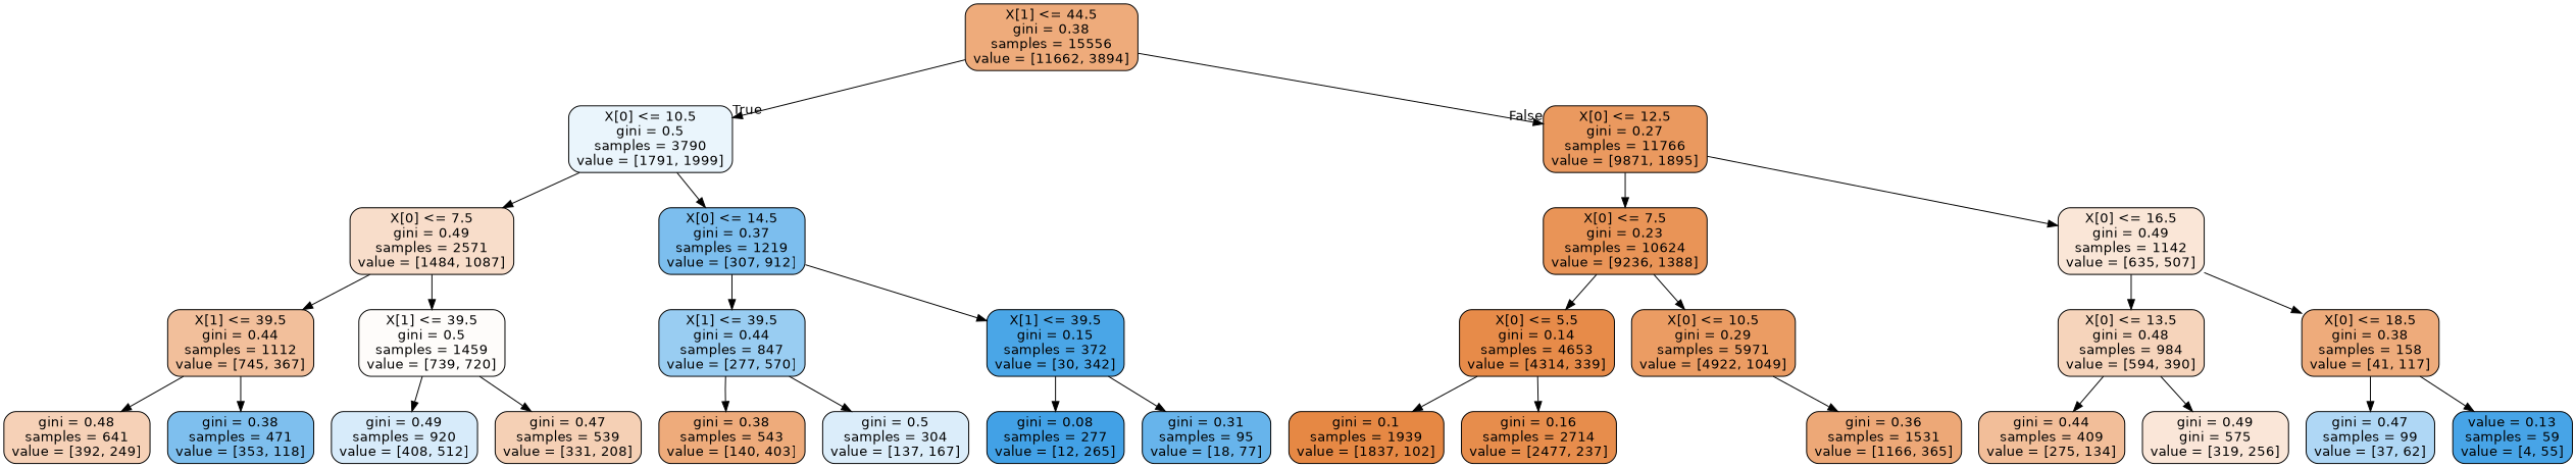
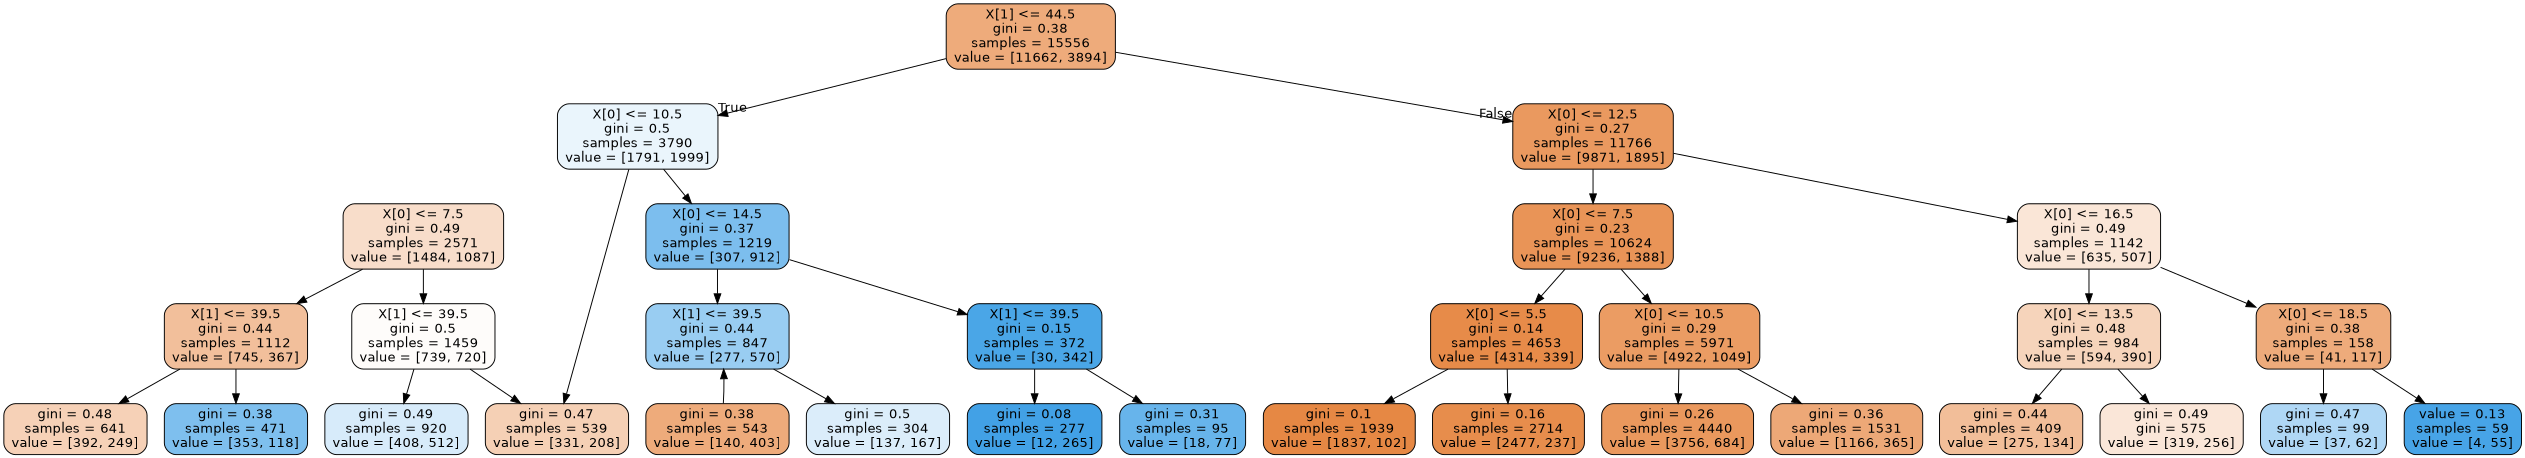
  digraph {
    node [color=black fillcolor="#eeab7b" fontname=helvetica shape=box style="filled, rounded"]
    edge [fontname=helvetica]
    n1 [label="X[1] <= 44.5\ngini = 0.38\nsamples = 15556\nvalue = [11662, 3894]"]
    n2 [fillcolor="#eaf5fc" label="X[0] <= 10.5\ngini = 0.5\nsamples = 3790\nvalue = [1791, 1999]"]
    n3 [fillcolor="#ea995f" label="X[0] <= 12.5\ngini = 0.27\nsamples = 11766\nvalue = [9871, 1895]"]
    n4 [fillcolor="#f8ddca" label="X[0] <= 7.5\ngini = 0.49\nsamples = 2571\nvalue = [1484, 1087]"]
    n5 [fillcolor="#7cbeee" label="X[0] <= 14.5\ngini = 0.37\nsamples = 1219\nvalue = [307, 912]"]
    n6 [fillcolor="#e99457" label="X[0] <= 7.5\ngini = 0.23\nsamples = 10624\nvalue = [9236, 1388]"]
    n7 [fillcolor="#fae6d7" label="X[0] <= 16.5\ngini = 0.49\nsamples = 1142\nvalue = [635, 507]"]
    n8 [fillcolor="#f2bf9b" label="X[1] <= 39.5\ngini = 0.44\nsamples = 1112\nvalue = [745, 367]"]
    n9 [fillcolor="#fefcfa" label="X[1] <= 39.5\ngini = 0.5\nsamples = 1459\nvalue = [739, 720]"]
    n10 [fillcolor="#99cdf2" label="X[1] <= 39.5\ngini = 0.44\nsamples = 847\nvalue = [277, 570]"]
    n11 [fillcolor="#4aa6e7" label="X[1] <= 39.5\ngini = 0.15\nsamples = 372\nvalue = [30, 342]"]
    n12 [fillcolor="#f6d1b7" label="gini = 0.48\nsamples = 641\nvalue = [392, 249]"]
    n13 [fillcolor="#7ebfee" label="gini = 0.38\nsamples = 471\nvalue = [353, 118]"]
    n14 [fillcolor="#d7ebfa" label="gini = 0.49\nsamples = 920\nvalue = [408, 512]"]
    n15 [fillcolor="#f5d0b5" label="gini = 0.47\nsamples = 539\nvalue = [331, 208]"]
    n16 [label="gini = 0.38\nsamples = 543\nvalue = [140, 403]"]
    n17 [fillcolor="#dbedfa" label="gini = 0.5\nsamples = 304\nvalue = [137, 167]"]
    n18 [fillcolor="#42a1e6" label="gini = 0.08\nsamples = 277\nvalue = [12, 265]"]
    n19 [fillcolor="#67b4eb" label="gini = 0.31\nsamples = 95\nvalue = [18, 77]"]
    n20 [fillcolor="#e78b49" label="X[0] <= 5.5\ngini = 0.14\nsamples = 4653\nvalue = [4314, 339]"]
    n21 [fillcolor="#eb9c63" label="X[0] <= 10.5\ngini = 0.29\nsamples = 5971\nvalue = [4922, 1049]"]
    n22 [fillcolor="#f6d4bb" label="X[0] <= 13.5\ngini = 0.48\nsamples = 984\nvalue = [594, 390]"]
    n23 [label="X[0] <= 18.5\ngini = 0.38\nsamples = 158\nvalue = [41, 117]"]
    n24 [fillcolor="#e68844" label="gini = 0.1\nsamples = 1939\nvalue = [1837, 102]"]
    n25 [fillcolor="#e78d4c" label="gini = 0.16\nsamples = 2714\nvalue = [2477, 237]"]
+   n26 [fillcolor="#ea985d" label="gini = 0.26\nsamples = 4440\nvalue = [3756, 684]"]
    n27 [fillcolor="#eda877" label="gini = 0.36\nsamples = 1531\nvalue = [1166, 365]"]
    n28 [fillcolor="#f2be99" label="gini = 0.44\nsamples = 409\nvalue = [275, 134]"]
    n29 [fillcolor="#fae6d8" label="gini = 0.49\ngini = 575\nvalue = [319, 256]"]
    n30 [fillcolor="#afd7f5" label="gini = 0.47\nsamples = 99\nvalue = [37, 62]"]
    n31 [fillcolor="#47a4e7" label="value = 0.13\nsamples = 59\nvalue = [4, 55]"]
    n1 -> n2 [headlabel=True labelangle=45 labeldistance=2.5]
    n1 -> n3 [headlabel=False labelangle=-45 labeldistance=2.5]
-   n2 -> n4
+   n2 -> n15
    n2 -> n5
    n3 -> n6
    n3 -> n7
    n4 -> n8
    n4 -> n9
    n5 -> n10
    n5 -> n11
    n6 -> n20
    n6 -> n21
    n7 -> n22
    n7 -> n23
    n8 -> n12
    n8 -> n13
    n9 -> n14
    n9 -> n15
-   n10 -> n16
+   n16 -> n10
    n10 -> n17
    n11 -> n18
    n11 -> n19
    n20 -> n24
    n20 -> n25
+   n21 -> n26
    n21 -> n27
    n22 -> n28
    n22 -> n29
    n23 -> n30
    n23 -> n31
  }
